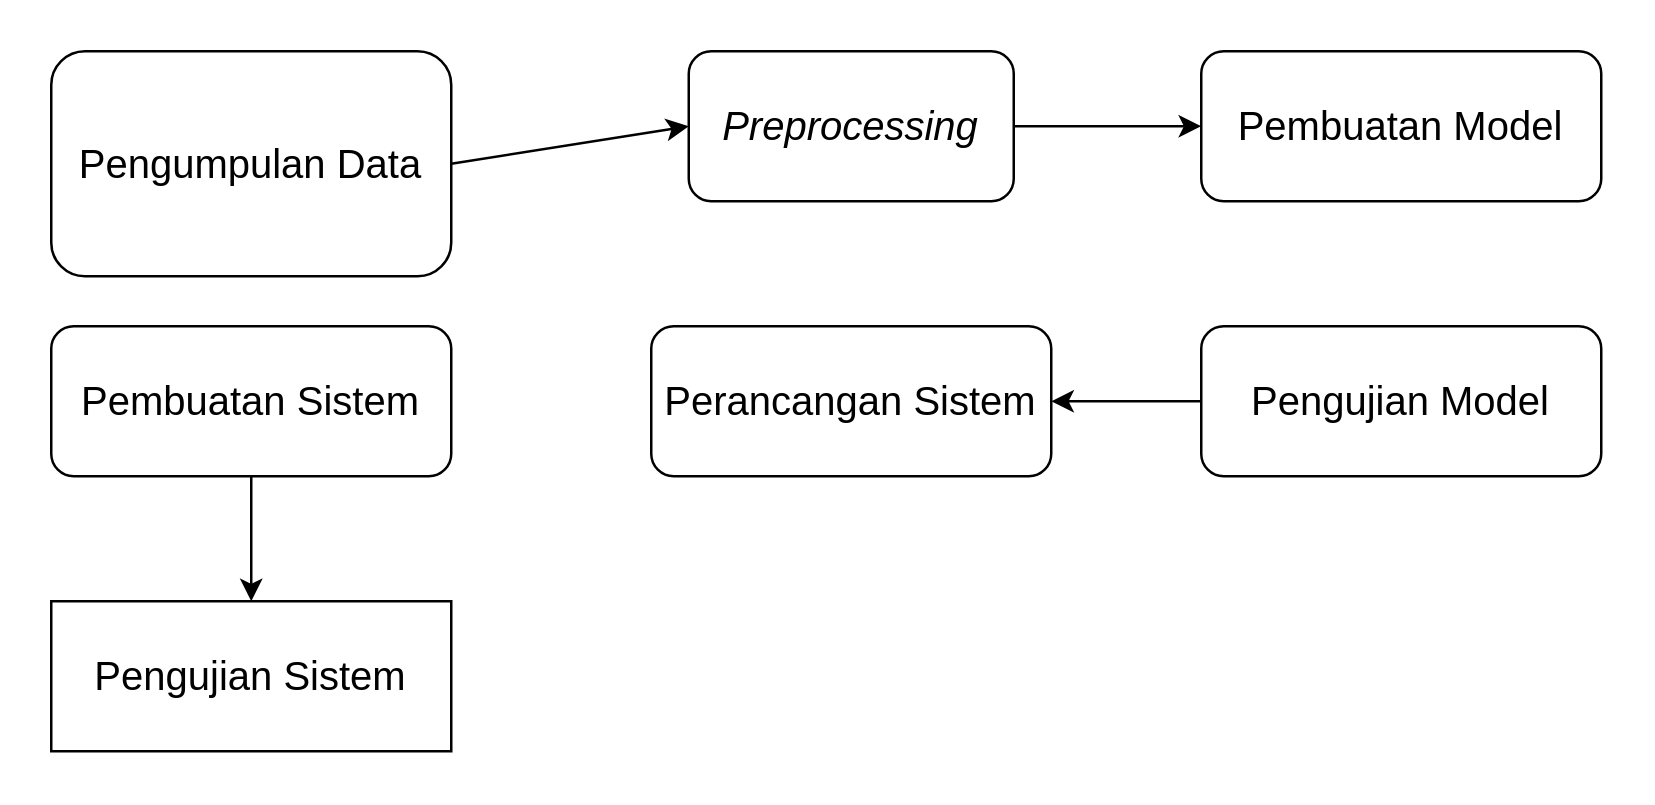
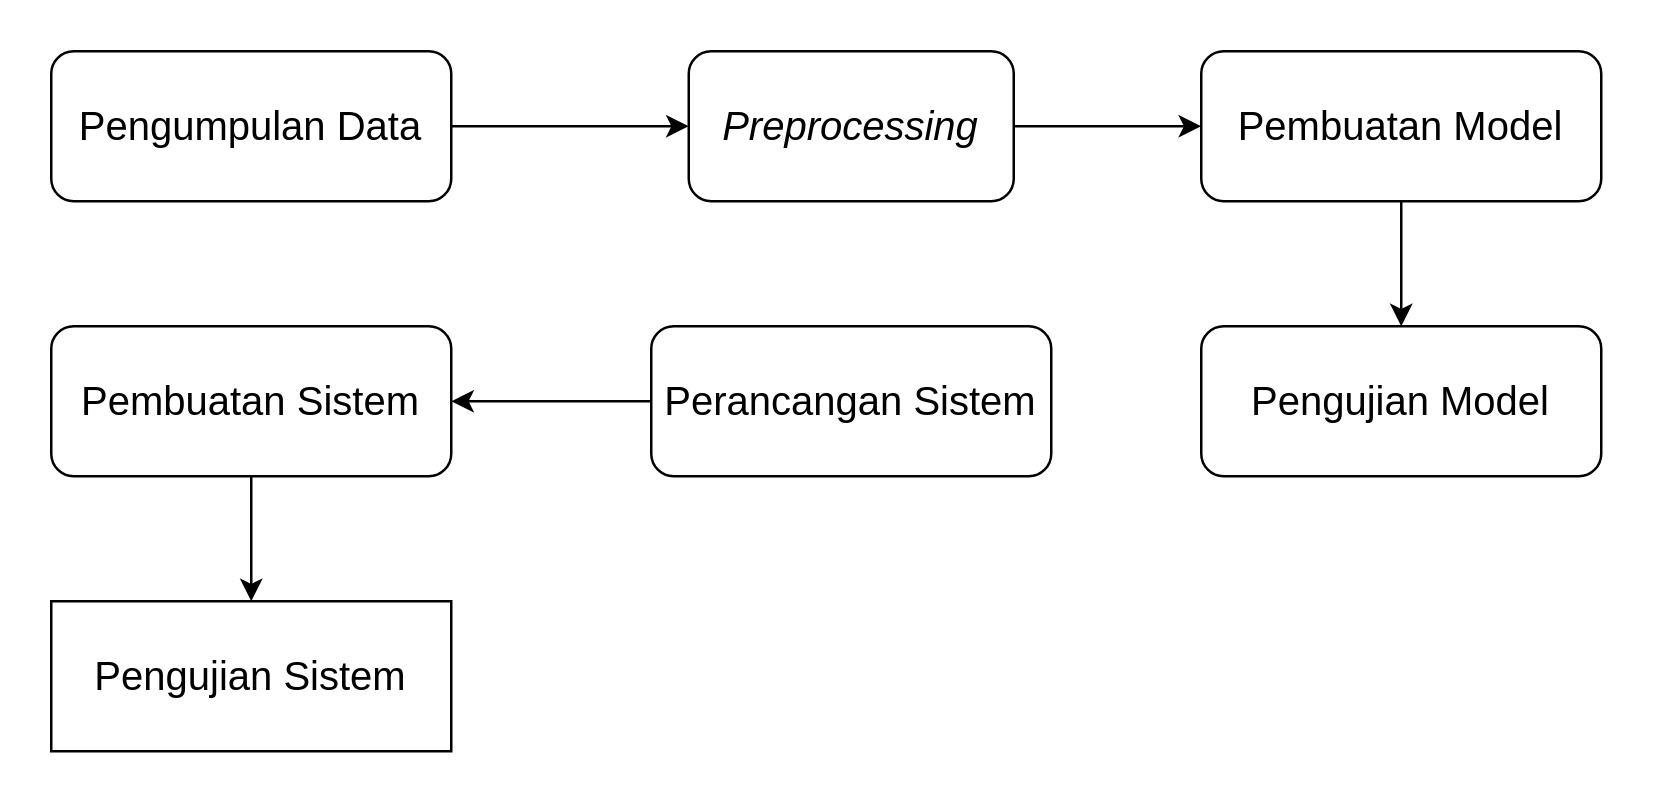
  <mxCell id="0" />
  <mxCell id="1" parent="0" />
- <mxCell id="2" value="&lt;font style=&quot;font-size: 16px&quot;&gt;Pengumpulan Data&lt;/font&gt;" style="rounded=1;whiteSpace=wrap;html=1;" vertex="1" parent="1"><mxGeometry x="20" y="20" width="160" height="90" as="geometry" /></mxCell>
+ <mxCell id="2" value="&lt;font style=&quot;font-size: 16px&quot;&gt;Pengumpulan Data&lt;/font&gt;" style="rounded=1;whiteSpace=wrap;html=1;" vertex="1" parent="1"><mxGeometry x="20" y="20" width="160" height="60" as="geometry" /></mxCell>
  <mxCell id="3" value="&lt;font style=&quot;font-size: 16px&quot;&gt;&lt;i&gt;Preprocessing&lt;/i&gt;&lt;br&gt;&lt;/font&gt;" style="rounded=1;whiteSpace=wrap;html=1;" vertex="1" parent="1"><mxGeometry x="275" y="20" width="130" height="60" as="geometry" /></mxCell>
  <mxCell id="4" value="&lt;font style=&quot;font-size: 16px&quot;&gt;Pembuatan Model&lt;br&gt;&lt;/font&gt;" style="rounded=1;whiteSpace=wrap;html=1;" vertex="1" parent="1"><mxGeometry x="480" y="20" width="160" height="60" as="geometry" /></mxCell>
  <mxCell id="5" value="&lt;font style=&quot;font-size: 16px&quot;&gt;Pengujian Model&lt;br&gt;&lt;/font&gt;" style="rounded=1;whiteSpace=wrap;html=1;" vertex="1" parent="1"><mxGeometry x="480" y="130" width="160" height="60" as="geometry" /></mxCell>
  <mxCell id="6" value="&lt;font style=&quot;font-size: 16px&quot;&gt;Perancangan Sistem&lt;br&gt;&lt;/font&gt;" style="rounded=1;whiteSpace=wrap;html=1;" vertex="1" parent="1"><mxGeometry x="260" y="130" width="160" height="60" as="geometry" /></mxCell>
  <mxCell id="7" value="&lt;font style=&quot;font-size: 16px&quot;&gt;Pembuatan Sistem&lt;br&gt;&lt;/font&gt;" style="rounded=1;whiteSpace=wrap;html=1;" vertex="1" parent="1"><mxGeometry x="20" y="130" width="160" height="60" as="geometry" /></mxCell>
  <mxCell id="8" value="&lt;font style=&quot;font-size: 16px&quot;&gt;Pengujian Sistem&lt;br&gt;&lt;/font&gt;" style="whiteSpace=wrap;html=1;rounded=0;" vertex="1" parent="1"><mxGeometry x="20" y="240" width="160" height="60" as="geometry" /></mxCell>
  <mxCell id="9" value="" style="endArrow=classic;html=1;exitX=1;exitY=0.5;exitDx=0;exitDy=0;entryX=0;entryY=0.5;entryDx=0;entryDy=0;" edge="1" parent="1" source="2" target="3"><mxGeometry width="50" height="50" relative="1" as="geometry"><mxPoint x="460" y="280" as="sourcePoint" /><mxPoint x="510" y="230" as="targetPoint" /></mxGeometry></mxCell>
  <mxCell id="10" value="" style="endArrow=classic;html=1;exitX=1;exitY=0.5;exitDx=0;exitDy=0;entryX=0;entryY=0.5;entryDx=0;entryDy=0;" edge="1" parent="1" source="3" target="4"><mxGeometry width="50" height="50" relative="1" as="geometry"><mxPoint x="460" y="280" as="sourcePoint" /><mxPoint x="510" y="230" as="targetPoint" /></mxGeometry></mxCell>
- <mxCell id="12" value="" style="endArrow=classic;html=1;exitX=0;exitY=0.5;exitDx=0;exitDy=0;entryX=1;entryY=0.5;entryDx=0;entryDy=0;" edge="1" parent="1" source="5" target="6"><mxGeometry width="50" height="50" relative="1" as="geometry"><mxPoint x="290" y="280" as="sourcePoint" /><mxPoint x="340" y="230" as="targetPoint" /></mxGeometry></mxCell>
+ <mxCell id="11" value="" style="endArrow=classic;html=1;exitX=0.5;exitY=1;exitDx=0;exitDy=0;entryX=0.5;entryY=0;entryDx=0;entryDy=0;" edge="1" parent="1" source="4" target="5"><mxGeometry width="50" height="50" relative="1" as="geometry"><mxPoint x="460" y="280" as="sourcePoint" /><mxPoint x="510" y="230" as="targetPoint" /></mxGeometry></mxCell>
+ <mxCell id="13" value="" style="endArrow=classic;html=1;entryX=1;entryY=0.5;entryDx=0;entryDy=0;exitX=0;exitY=0.5;exitDx=0;exitDy=0;" edge="1" parent="1" source="6" target="7"><mxGeometry width="50" height="50" relative="1" as="geometry"><mxPoint x="330" y="190" as="sourcePoint" /><mxPoint x="340" y="230" as="targetPoint" /></mxGeometry></mxCell>
  <mxCell id="14" value="" style="endArrow=classic;html=1;exitX=0.5;exitY=1;exitDx=0;exitDy=0;entryX=0.5;entryY=0;entryDx=0;entryDy=0;" edge="1" parent="1" source="7" target="8"><mxGeometry width="50" height="50" relative="1" as="geometry"><mxPoint x="310" y="330" as="sourcePoint" /><mxPoint x="240" y="260" as="targetPoint" /></mxGeometry></mxCell>
